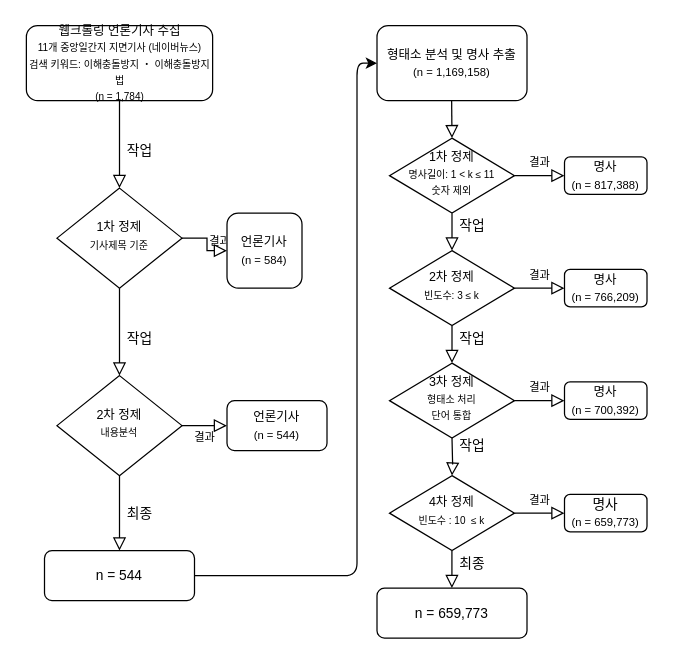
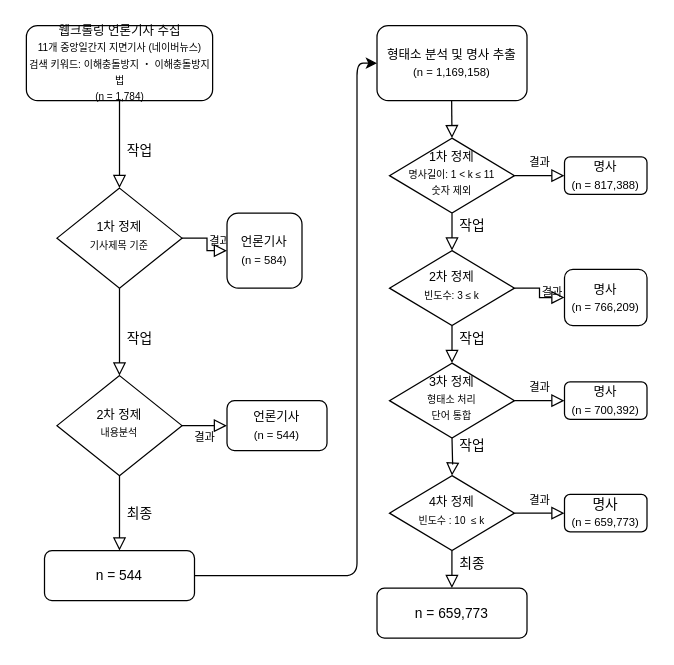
  <mxCell id="0" />
  <mxCell id="1" parent="0" />
  <mxCell id="2" value="작업" style="rounded=0;html=1;jettySize=auto;orthogonalLoop=1;fontSize=11;endArrow=block;endFill=0;endSize=8;strokeWidth=1;shadow=0;labelBackgroundColor=none;edgeStyle=orthogonalEdgeStyle;" parent="1" edge="1"><mxGeometry x="0.143" y="16" relative="1" as="geometry"><mxPoint x="95" y="80" as="sourcePoint" /><mxPoint x="95" y="150" as="targetPoint" /><mxPoint as="offset" /></mxGeometry></mxCell>
  <mxCell id="3" value="&lt;font style=&quot;font-size: 10px&quot;&gt;웹크롤링 언론기사 수집&lt;br&gt;&lt;/font&gt;&lt;font style=&quot;font-size: 8px&quot;&gt;11개 중앙일간지 지면기사 (네이버뉴스)&lt;br&gt;검색 키워드: 이해충돌방지 ・ 이해충돌방지법&lt;br&gt;(n = 1,784)&lt;br&gt;&lt;/font&gt;" style="rounded=1;whiteSpace=wrap;html=1;fontSize=11;glass=0;strokeWidth=1;shadow=0;" parent="1" vertex="1"><mxGeometry x="20.5" y="20" width="149" height="60" as="geometry" /></mxCell>
  <mxCell id="4" value="작업" style="rounded=0;html=1;jettySize=auto;orthogonalLoop=1;fontSize=11;endArrow=block;endFill=0;endSize=8;strokeWidth=1;shadow=0;labelBackgroundColor=none;edgeStyle=orthogonalEdgeStyle;" parent="1" source="6" target="10" edge="1"><mxGeometry x="0.143" y="16" relative="1" as="geometry"><mxPoint as="offset" /></mxGeometry></mxCell>
  <mxCell id="5" value="결과" style="edgeStyle=orthogonalEdgeStyle;rounded=0;html=1;jettySize=auto;orthogonalLoop=1;fontSize=9;endArrow=block;endFill=0;endSize=8;strokeWidth=1;shadow=0;labelBackgroundColor=none;" parent="1" source="6" target="7" edge="1"><mxGeometry y="10" relative="1" as="geometry"><mxPoint as="offset" /></mxGeometry></mxCell>
  <mxCell id="6" value="&lt;font style=&quot;font-size: 10px&quot;&gt;1차 정제&lt;br&gt;&lt;/font&gt;&lt;span style=&quot;font-size: 8px&quot;&gt;기사제목 기준&lt;/span&gt;" style="rhombus;whiteSpace=wrap;html=1;shadow=0;fontFamily=Helvetica;fontSize=11;align=center;strokeWidth=1;spacing=6;spacingTop=-4;" parent="1" vertex="1"><mxGeometry x="45" y="150" width="100" height="80" as="geometry" /></mxCell>
  <mxCell id="7" value="&lt;font style=&quot;font-size: 10px&quot;&gt;언론기사&lt;br&gt;&lt;/font&gt;&lt;font style=&quot;font-size: 9px&quot;&gt;(n = 584)&lt;/font&gt;" style="rounded=1;whiteSpace=wrap;html=1;fontSize=11;glass=0;strokeWidth=1;shadow=0;" parent="1" vertex="1"><mxGeometry x="181" y="170" width="60" height="60" as="geometry" /></mxCell>
  <mxCell id="8" value="최종" style="rounded=0;html=1;jettySize=auto;orthogonalLoop=1;fontSize=11;endArrow=block;endFill=0;endSize=8;strokeWidth=1;shadow=0;labelBackgroundColor=none;edgeStyle=orthogonalEdgeStyle;" parent="1" source="10" target="11" edge="1"><mxGeometry y="16" relative="1" as="geometry"><mxPoint as="offset" /></mxGeometry></mxCell>
  <mxCell id="9" value="결과" style="edgeStyle=orthogonalEdgeStyle;rounded=0;html=1;jettySize=auto;orthogonalLoop=1;fontSize=9;endArrow=block;endFill=0;endSize=8;strokeWidth=1;shadow=0;labelBackgroundColor=none;" parent="1" source="10" target="12" edge="1"><mxGeometry y="10" relative="1" as="geometry"><mxPoint as="offset" /></mxGeometry></mxCell>
  <mxCell id="10" value="&lt;font style=&quot;font-size: 10px&quot;&gt;2차 정제&lt;br&gt;&lt;/font&gt;&lt;font style=&quot;font-size: 8px&quot;&gt;내용분석&lt;/font&gt;" style="rhombus;whiteSpace=wrap;html=1;shadow=0;fontFamily=Helvetica;fontSize=11;align=center;strokeWidth=1;spacing=6;spacingTop=-4;" parent="1" vertex="1"><mxGeometry x="45" y="300" width="100" height="80" as="geometry" /></mxCell>
  <mxCell id="11" value="n = 544" style="rounded=1;whiteSpace=wrap;html=1;fontSize=11;glass=0;strokeWidth=1;shadow=0;" parent="1" vertex="1"><mxGeometry x="35" y="440" width="120" height="40" as="geometry" /></mxCell>
  <mxCell id="12" value="&lt;font style=&quot;font-size: 10px&quot;&gt;언론기사&lt;/font&gt;&lt;br style=&quot;font-size: 11px&quot;&gt;&lt;font style=&quot;font-size: 9px&quot;&gt;(n = 544)&lt;/font&gt;" style="rounded=1;whiteSpace=wrap;html=1;fontSize=11;glass=0;strokeWidth=1;shadow=0;" parent="1" vertex="1"><mxGeometry x="181" y="320" width="80" height="40" as="geometry" /></mxCell>
  <mxCell id="13" value="" style="endArrow=classic;html=1;exitX=1;exitY=0.5;exitDx=0;exitDy=0;entryX=0;entryY=0.5;entryDx=0;entryDy=0;" parent="1" source="11" target="14" edge="1"><mxGeometry width="50" height="50" relative="1" as="geometry"><mxPoint x="225" y="380" as="sourcePoint" /><mxPoint x="325" y="100" as="targetPoint" /><Array as="points"><mxPoint x="285" y="460" /><mxPoint x="285" y="50" /></Array></mxGeometry></mxCell>
  <mxCell id="14" value="&lt;font style=&quot;font-size: 10px&quot;&gt;형태소 분석 및 명사 추출&lt;br&gt;&lt;/font&gt;&lt;font style=&quot;font-size: 9px&quot;&gt;(n = 1,169,158)&lt;/font&gt;" style="rounded=1;whiteSpace=wrap;html=1;fontSize=11;" parent="1" vertex="1"><mxGeometry x="301" y="20" width="120" height="60" as="geometry" /></mxCell>
  <mxCell id="15" value="작업" style="rounded=0;html=1;jettySize=auto;orthogonalLoop=1;fontSize=11;endArrow=block;endFill=0;endSize=8;strokeWidth=1;shadow=0;labelBackgroundColor=none;edgeStyle=orthogonalEdgeStyle;" parent="1" source="17" target="21" edge="1"><mxGeometry x="-0.333" y="16" relative="1" as="geometry"><mxPoint as="offset" /><Array as="points"><mxPoint x="361" y="210" /><mxPoint x="361" y="210" /></Array></mxGeometry></mxCell>
  <mxCell id="16" value="결과" style="edgeStyle=orthogonalEdgeStyle;rounded=0;html=1;jettySize=auto;orthogonalLoop=1;fontSize=9;endArrow=block;endFill=0;endSize=8;strokeWidth=1;shadow=0;labelBackgroundColor=none;" parent="1" source="17" target="18" edge="1"><mxGeometry y="10" relative="1" as="geometry"><mxPoint as="offset" /></mxGeometry></mxCell>
  <mxCell id="17" value="&lt;font style=&quot;font-size: 10px&quot;&gt;1차 정제&lt;br&gt;&lt;/font&gt;&lt;font style=&quot;font-size: 8px&quot;&gt;명사길이: 1 &amp;lt; k ≤ 11&lt;br&gt;숫자 제외&lt;/font&gt;" style="rhombus;whiteSpace=wrap;html=1;shadow=0;fontFamily=Helvetica;fontSize=11;align=center;strokeWidth=1;spacing=6;spacingTop=-4;" parent="1" vertex="1"><mxGeometry x="311" y="110" width="100" height="60" as="geometry" /></mxCell>
  <mxCell id="18" value="&lt;font style=&quot;font-size: 10px&quot;&gt;명사&lt;br&gt;&lt;/font&gt;&lt;font style=&quot;font-size: 9px&quot;&gt;(n = 817,388)&lt;/font&gt;" style="rounded=1;whiteSpace=wrap;html=1;fontSize=11;glass=0;strokeWidth=1;shadow=0;" parent="1" vertex="1"><mxGeometry x="451" y="125" width="66" height="30" as="geometry" /></mxCell>
  <mxCell id="19" value="작업" style="rounded=0;html=1;jettySize=auto;orthogonalLoop=1;fontSize=11;endArrow=block;endFill=0;endSize=8;strokeWidth=1;shadow=0;labelBackgroundColor=none;edgeStyle=orthogonalEdgeStyle;" parent="1" source="21" target="25" edge="1"><mxGeometry x="0.2" y="16" relative="1" as="geometry"><mxPoint as="offset" /></mxGeometry></mxCell>
  <mxCell id="20" value="결과" style="edgeStyle=orthogonalEdgeStyle;rounded=0;html=1;jettySize=auto;orthogonalLoop=1;fontSize=9;endArrow=block;endFill=0;endSize=8;strokeWidth=1;shadow=0;labelBackgroundColor=none;" parent="1" source="21" target="23" edge="1"><mxGeometry y="10" relative="1" as="geometry"><mxPoint as="offset" /></mxGeometry></mxCell>
  <mxCell id="21" value="&lt;font style=&quot;font-size: 10px&quot;&gt;2차 정제&lt;br&gt;&lt;/font&gt;&lt;font style=&quot;font-size: 8px&quot;&gt;빈도수: 3 ≤ k&lt;br&gt;&lt;/font&gt;" style="rhombus;whiteSpace=wrap;html=1;shadow=0;fontFamily=Helvetica;fontSize=11;align=center;strokeWidth=1;spacing=6;spacingTop=-4;" parent="1" vertex="1"><mxGeometry x="311" y="200" width="100" height="60" as="geometry" /></mxCell>
  <mxCell id="22" value="n = 659,773" style="rounded=1;whiteSpace=wrap;html=1;fontSize=11;glass=0;strokeWidth=1;shadow=0;" parent="1" vertex="1"><mxGeometry x="301" y="470" width="120" height="40" as="geometry" /></mxCell>
- <mxCell id="23" value="&lt;font style=&quot;font-size: 10px&quot;&gt;명사&lt;br&gt;&lt;/font&gt;&lt;font style=&quot;font-size: 9px&quot;&gt;(n = 766,209)&lt;/font&gt;" style="rounded=1;whiteSpace=wrap;html=1;fontSize=11;glass=0;strokeWidth=1;shadow=0;" parent="1" vertex="1"><mxGeometry x="451" y="215" width="66" height="30" as="geometry" /></mxCell>
+ <mxCell id="23" value="&lt;font style=&quot;font-size: 10px&quot;&gt;명사&lt;br&gt;&lt;/font&gt;&lt;font style=&quot;font-size: 9px&quot;&gt;(n = 766,209)&lt;/font&gt;" style="rounded=1;whiteSpace=wrap;html=1;fontSize=11;glass=0;strokeWidth=1;shadow=0;" parent="1" vertex="1"><mxGeometry x="451" y="215" width="66" height="45" as="geometry" /></mxCell>
  <mxCell id="24" value="" style="rounded=0;html=1;jettySize=auto;orthogonalLoop=1;fontSize=11;endArrow=block;endFill=0;endSize=8;strokeWidth=1;shadow=0;labelBackgroundColor=none;edgeStyle=orthogonalEdgeStyle;" parent="1" edge="1"><mxGeometry relative="1" as="geometry"><mxPoint x="360.71" y="80" as="sourcePoint" /><mxPoint x="361" y="110" as="targetPoint" /></mxGeometry></mxCell>
  <mxCell id="25" value="&lt;font style=&quot;font-size: 10px&quot;&gt;3차 정제&lt;br&gt;&lt;/font&gt;&lt;font style=&quot;font-size: 8px&quot;&gt;형태소 처리&lt;br&gt;단어 통합&lt;br&gt;&lt;/font&gt;" style="rhombus;whiteSpace=wrap;html=1;shadow=0;fontFamily=Helvetica;fontSize=11;align=center;strokeWidth=1;spacing=6;spacingTop=-4;" parent="1" vertex="1"><mxGeometry x="311" y="290" width="100" height="60" as="geometry" /></mxCell>
  <mxCell id="26" value="결과" style="edgeStyle=orthogonalEdgeStyle;rounded=0;html=1;jettySize=auto;orthogonalLoop=1;fontSize=9;endArrow=block;endFill=0;endSize=8;strokeWidth=1;shadow=0;labelBackgroundColor=none;" parent="1" target="27" edge="1"><mxGeometry y="10" relative="1" as="geometry"><mxPoint as="offset" /><mxPoint x="411" y="320" as="sourcePoint" /><Array as="points"><mxPoint x="431" y="320" /><mxPoint x="431" y="320" /></Array></mxGeometry></mxCell>
  <mxCell id="27" value="&lt;font style=&quot;font-size: 10px&quot;&gt;명사&lt;br&gt;&lt;/font&gt;&lt;font style=&quot;font-size: 9px&quot;&gt;(n = 700,392)&lt;/font&gt;" style="rounded=1;whiteSpace=wrap;html=1;fontSize=11;glass=0;strokeWidth=1;shadow=0;" parent="1" vertex="1"><mxGeometry x="451" y="305" width="66" height="30" as="geometry" /></mxCell>
  <mxCell id="28" value="최종" style="rounded=0;html=1;jettySize=auto;orthogonalLoop=1;fontSize=11;endArrow=block;endFill=0;endSize=8;strokeWidth=1;shadow=0;labelBackgroundColor=none;edgeStyle=orthogonalEdgeStyle;" parent="1" edge="1"><mxGeometry x="-0.333" y="16" relative="1" as="geometry"><mxPoint as="offset" /><mxPoint x="360.94" y="440" as="sourcePoint" /><mxPoint x="360.94" y="470" as="targetPoint" /></mxGeometry></mxCell>
  <mxCell id="29" value="작업" style="rounded=0;html=1;jettySize=auto;orthogonalLoop=1;fontSize=11;endArrow=block;endFill=0;endSize=8;strokeWidth=1;shadow=0;labelBackgroundColor=none;edgeStyle=orthogonalEdgeStyle;" parent="1" target="30" edge="1"><mxGeometry x="-0.6" y="16" relative="1" as="geometry"><mxPoint as="offset" /><mxPoint x="361" y="350" as="sourcePoint" /></mxGeometry></mxCell>
  <mxCell id="30" value="&lt;font style=&quot;font-size: 10px&quot;&gt;4차 정제&lt;br&gt;&lt;/font&gt;&lt;font style=&quot;font-size: 8px&quot;&gt;빈도수 : 10&amp;nbsp;&amp;nbsp;≤ k&lt;br&gt;&lt;/font&gt;" style="rhombus;whiteSpace=wrap;html=1;shadow=0;fontFamily=Helvetica;fontSize=11;align=center;strokeWidth=1;spacing=6;spacingTop=-4;" parent="1" vertex="1"><mxGeometry x="311" y="380" width="100" height="60" as="geometry" /></mxCell>
  <mxCell id="31" value="결과" style="edgeStyle=orthogonalEdgeStyle;rounded=0;html=1;jettySize=auto;orthogonalLoop=1;fontSize=9;endArrow=block;endFill=0;endSize=8;strokeWidth=1;shadow=0;labelBackgroundColor=none;" parent="1" target="32" edge="1"><mxGeometry y="10" relative="1" as="geometry"><mxPoint as="offset" /><mxPoint x="411" y="410" as="sourcePoint" /><Array as="points"><mxPoint x="431" y="410" /><mxPoint x="431" y="410" /></Array></mxGeometry></mxCell>
  <mxCell id="32" value="명사&lt;br&gt;&lt;font style=&quot;font-size: 9px&quot;&gt;(n = 659,773)&lt;/font&gt;" style="rounded=1;whiteSpace=wrap;html=1;fontSize=11;glass=0;strokeWidth=1;shadow=0;" parent="1" vertex="1"><mxGeometry x="451" y="395" width="66" height="30" as="geometry" /></mxCell>
